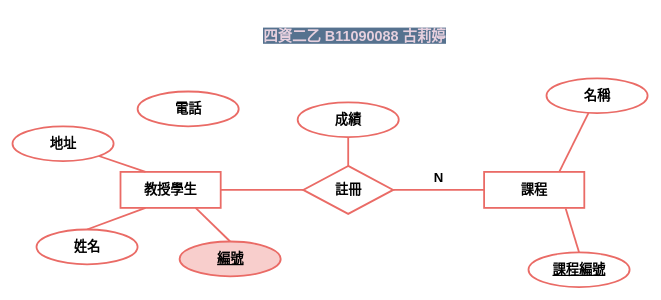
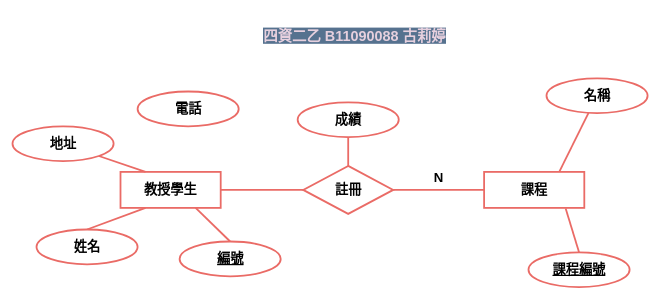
  <mxCell id="0" />
  <mxCell id="1" parent="0" />
  <mxCell id="2" value="" style="group" vertex="1" connectable="0" parent="1"><mxGeometry x="20" y="20" width="1058.5" height="458" as="geometry" /></mxCell>
  <mxCell id="3" value="&lt;h1 style=&quot;text-align:right&quot;&gt;&lt;font color=&quot;#e6d0de&quot; style=&quot;background-color: rgb(86, 114, 143);&quot;&gt;四資二乙&lt;span style=&quot;&quot; lang=&quot;EN-US&quot;&gt; B11090088 &lt;/span&gt;&lt;span style=&quot;font-family: 新細明體, serif;&quot;&gt;古莉婷&lt;/span&gt;&lt;/font&gt;&lt;/h1&gt;&lt;p style=&quot;text-align:right&quot; align=&quot;right&quot; class=&quot;MsoNormal&quot;&gt;&lt;span lang=&quot;EN-US&quot;&gt;&lt;/span&gt;&lt;/p&gt;" style="text;html=1;align=center;verticalAlign=middle;resizable=0;points=[];autosize=1;strokeColor=none;fillColor=none;" parent="2" vertex="1"><mxGeometry x="405" width="330" height="80" as="geometry" /></mxCell>
  <mxCell id="4" value="&lt;font size=&quot;1&quot; style=&quot;&quot;&gt;&lt;b style=&quot;font-size: 22px;&quot;&gt;課程&lt;/b&gt;&lt;/font&gt;" style="rounded=0;whiteSpace=wrap;html=1;strokeWidth=3;fillColor=none;strokeColor=#EA6B66;" parent="2" vertex="1"><mxGeometry x="786" y="266" width="167" height="60" as="geometry" /></mxCell>
  <mxCell id="5" style="rounded=0;orthogonalLoop=1;jettySize=auto;html=1;exitX=0.5;exitY=0;exitDx=0;exitDy=0;endArrow=none;endFill=0;strokeWidth=3;strokeColor=#EA6B66;entryX=0.814;entryY=1.017;entryDx=0;entryDy=0;entryPerimeter=0;" parent="2" source="6" target="4" edge="1"><mxGeometry relative="1" as="geometry"><mxPoint x="890" y="340" as="targetPoint" /></mxGeometry></mxCell>
  <mxCell id="6" value="&lt;font style=&quot;font-size: 22px;&quot;&gt;&lt;b&gt;&lt;u&gt;課程編號&lt;/u&gt;&lt;/b&gt;&lt;/font&gt;" style="ellipse;whiteSpace=wrap;html=1;strokeWidth=3;strokeColor=#EA6B66;" parent="2" vertex="1"><mxGeometry x="860" y="400" width="168.5" height="58" as="geometry" /></mxCell>
  <mxCell id="7" style="rounded=0;orthogonalLoop=1;jettySize=auto;html=1;entryX=0.75;entryY=0;entryDx=0;entryDy=0;strokeWidth=3;strokeColor=#EA6B66;endArrow=none;endFill=0;" parent="2" source="8" target="4" edge="1"><mxGeometry relative="1" as="geometry" /></mxCell>
  <mxCell id="8" value="&lt;font style=&quot;font-size: 22px;&quot;&gt;&lt;b&gt;名稱&lt;/b&gt;&lt;/font&gt;" style="ellipse;whiteSpace=wrap;html=1;strokeWidth=3;strokeColor=#EA6B66;" parent="2" vertex="1"><mxGeometry x="890" y="110" width="168.5" height="58" as="geometry" /></mxCell>
  <mxCell id="9" value="&lt;span style=&quot;font-size: 22px;&quot;&gt;&lt;b&gt;教授學生&lt;/b&gt;&lt;/span&gt;" style="rounded=0;whiteSpace=wrap;html=1;strokeWidth=3;fillColor=none;strokeColor=#EA6B66;" parent="2" vertex="1"><mxGeometry x="180" y="266" width="167" height="60" as="geometry" /></mxCell>
  <mxCell id="10" style="rounded=0;orthogonalLoop=1;jettySize=auto;html=1;exitX=0.5;exitY=0;exitDx=0;exitDy=0;entryX=0.75;entryY=1;entryDx=0;entryDy=0;endArrow=none;endFill=0;strokeWidth=3;strokeColor=#EA6B66;" parent="2" source="11" target="9" edge="1"><mxGeometry relative="1" as="geometry" /></mxCell>
- <mxCell id="11" value="&lt;span style=&quot;font-size: 22px;&quot;&gt;&lt;b&gt;&lt;u&gt;編號&lt;/u&gt;&lt;/b&gt;&lt;/span&gt;" style="ellipse;whiteSpace=wrap;html=1;strokeWidth=3;strokeColor=#EA6B66;fillColor=#f8cecc;" parent="2" vertex="1"><mxGeometry x="278.5" y="382" width="168.5" height="58" as="geometry" /></mxCell>
+ <mxCell id="11" value="&lt;span style=&quot;font-size: 22px;&quot;&gt;&lt;b&gt;&lt;u&gt;編號&lt;/u&gt;&lt;/b&gt;&lt;/span&gt;" style="ellipse;whiteSpace=wrap;html=1;strokeWidth=3;strokeColor=#EA6B66;" parent="2" vertex="1"><mxGeometry x="278.5" y="382" width="168.5" height="58" as="geometry" /></mxCell>
  <mxCell id="12" style="rounded=0;orthogonalLoop=1;jettySize=auto;html=1;exitX=0.5;exitY=0;exitDx=0;exitDy=0;entryX=0.25;entryY=1;entryDx=0;entryDy=0;endArrow=none;endFill=0;strokeWidth=3;strokeColor=#EA6B66;" parent="2" source="13" target="9" edge="1"><mxGeometry relative="1" as="geometry" /></mxCell>
  <mxCell id="13" value="&lt;font style=&quot;font-size: 22px;&quot;&gt;&lt;b&gt;姓名&lt;/b&gt;&lt;/font&gt;" style="ellipse;whiteSpace=wrap;html=1;strokeWidth=3;strokeColor=#EA6B66;" parent="2" vertex="1"><mxGeometry x="40" y="362" width="168.5" height="58" as="geometry" /></mxCell>
  <mxCell id="14" style="rounded=0;orthogonalLoop=1;jettySize=auto;html=1;entryX=0.25;entryY=0;entryDx=0;entryDy=0;endArrow=none;endFill=0;strokeWidth=3;strokeColor=#EA6B66;" parent="2" source="15" target="9" edge="1"><mxGeometry relative="1" as="geometry" /></mxCell>
  <mxCell id="15" value="&lt;font style=&quot;font-size: 22px;&quot;&gt;&lt;b&gt;地址&lt;/b&gt;&lt;/font&gt;" style="ellipse;whiteSpace=wrap;html=1;strokeWidth=3;strokeColor=#EA6B66;" parent="2" vertex="1"><mxGeometry y="190" width="168.5" height="58" as="geometry" /></mxCell>
  <mxCell id="16" value="&lt;span style=&quot;font-size: 22px;&quot;&gt;&lt;b&gt;電話&lt;/b&gt;&lt;/span&gt;" style="ellipse;whiteSpace=wrap;html=1;strokeWidth=3;strokeColor=#EA6B66;" parent="2" vertex="1"><mxGeometry x="208.5" y="132" width="168.5" height="58" as="geometry" /></mxCell>
  <mxCell id="17" style="rounded=0;orthogonalLoop=1;jettySize=auto;html=1;entryX=0;entryY=0.5;entryDx=0;entryDy=0;endArrow=none;endFill=0;strokeColor=#EA6B66;strokeWidth=3;" parent="2" source="18" target="4" edge="1"><mxGeometry relative="1" as="geometry" /></mxCell>
  <mxCell id="18" value="&lt;font style=&quot;font-size: 22px;&quot;&gt;&lt;b&gt;註冊&lt;/b&gt;&lt;/font&gt;" style="rhombus;whiteSpace=wrap;html=1;strokeWidth=3;fillColor=none;strokeColor=#EA6B66;" parent="2" vertex="1"><mxGeometry x="484.5" y="256" width="150" height="80" as="geometry" /></mxCell>
  <mxCell id="19" style="rounded=0;orthogonalLoop=1;jettySize=auto;html=1;exitX=1;exitY=0.5;exitDx=0;exitDy=0;entryX=0;entryY=0.5;entryDx=0;entryDy=0;startArrow=none;startFill=0;endArrow=none;endFill=0;strokeWidth=3;strokeColor=#EA6B66;" parent="2" source="9" target="18" edge="1"><mxGeometry relative="1" as="geometry" /></mxCell>
  <mxCell id="20" value="&lt;font style=&quot;font-size: 22px;&quot;&gt;&lt;b&gt;N&lt;/b&gt;&lt;/font&gt;" style="text;html=1;align=center;verticalAlign=middle;resizable=0;points=[];autosize=1;strokeColor=none;fillColor=none;" parent="2" vertex="1"><mxGeometry x="690" y="256" width="40" height="40" as="geometry" /></mxCell>
  <mxCell id="21" style="rounded=0;orthogonalLoop=1;jettySize=auto;html=1;exitX=0.5;exitY=1;exitDx=0;exitDy=0;entryX=0.5;entryY=0;entryDx=0;entryDy=0;endArrow=none;endFill=0;strokeWidth=3;strokeColor=#EA6B66;" edge="1" parent="2" source="22" target="18"><mxGeometry relative="1" as="geometry" /></mxCell>
  <mxCell id="22" value="&lt;span style=&quot;font-size: 22px;&quot;&gt;&lt;b&gt;成績&lt;/b&gt;&lt;/span&gt;" style="ellipse;whiteSpace=wrap;html=1;strokeWidth=3;strokeColor=#EA6B66;" vertex="1" parent="2"><mxGeometry x="475.25" y="150" width="168.5" height="58" as="geometry" /></mxCell>
